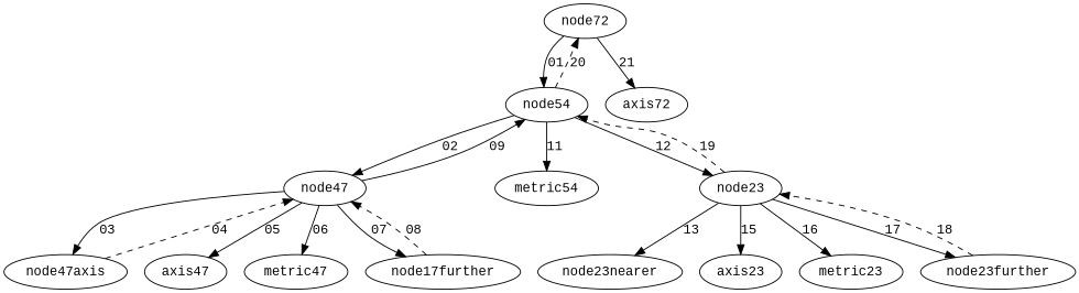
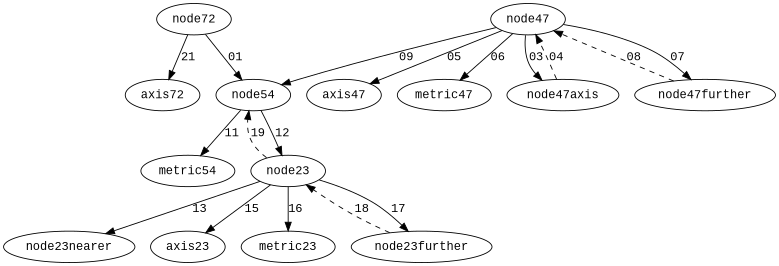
  digraph {
    fontname="Liberation Mono"
    node [fontname="Liberation Mono"]
    edge [fontname="Liberation Mono"]
    node72
    node54
    axis72
    node47
    metric54
    node23
    n7 [label=node47axis]
    axis47
    metric47
-   node47further [label=node17further]
+   node47further
    node23nearer
    axis23
    metric23
    node23further
    node72 -> node54 [label=01]
    node72 -> axis72 [label=21]
-   node54 -> node72 [label=20 style=dashed]
-   node54 -> node47 [label=02]
    node54 -> metric54 [label=11]
    node54 -> node23 [label=12]
    node47 -> node54 [label=09 style=solid]
    node47 -> n7 [label=03]
    node47 -> axis47 [label=05]
    node47 -> metric47 [label=06]
    node47 -> node47further [label=07]
    node23 -> node54 [label=19 style=dashed]
    node23 -> node23nearer [label=13]
    node23 -> axis23 [label=15]
    node23 -> metric23 [label=16]
    node23 -> node23further [label=17]
    n7 -> node47 [label=04 style=dashed]
    node47further -> node47 [label=08 style=dashed]
    node23further -> node23 [label=18 style=dashed]
  }
